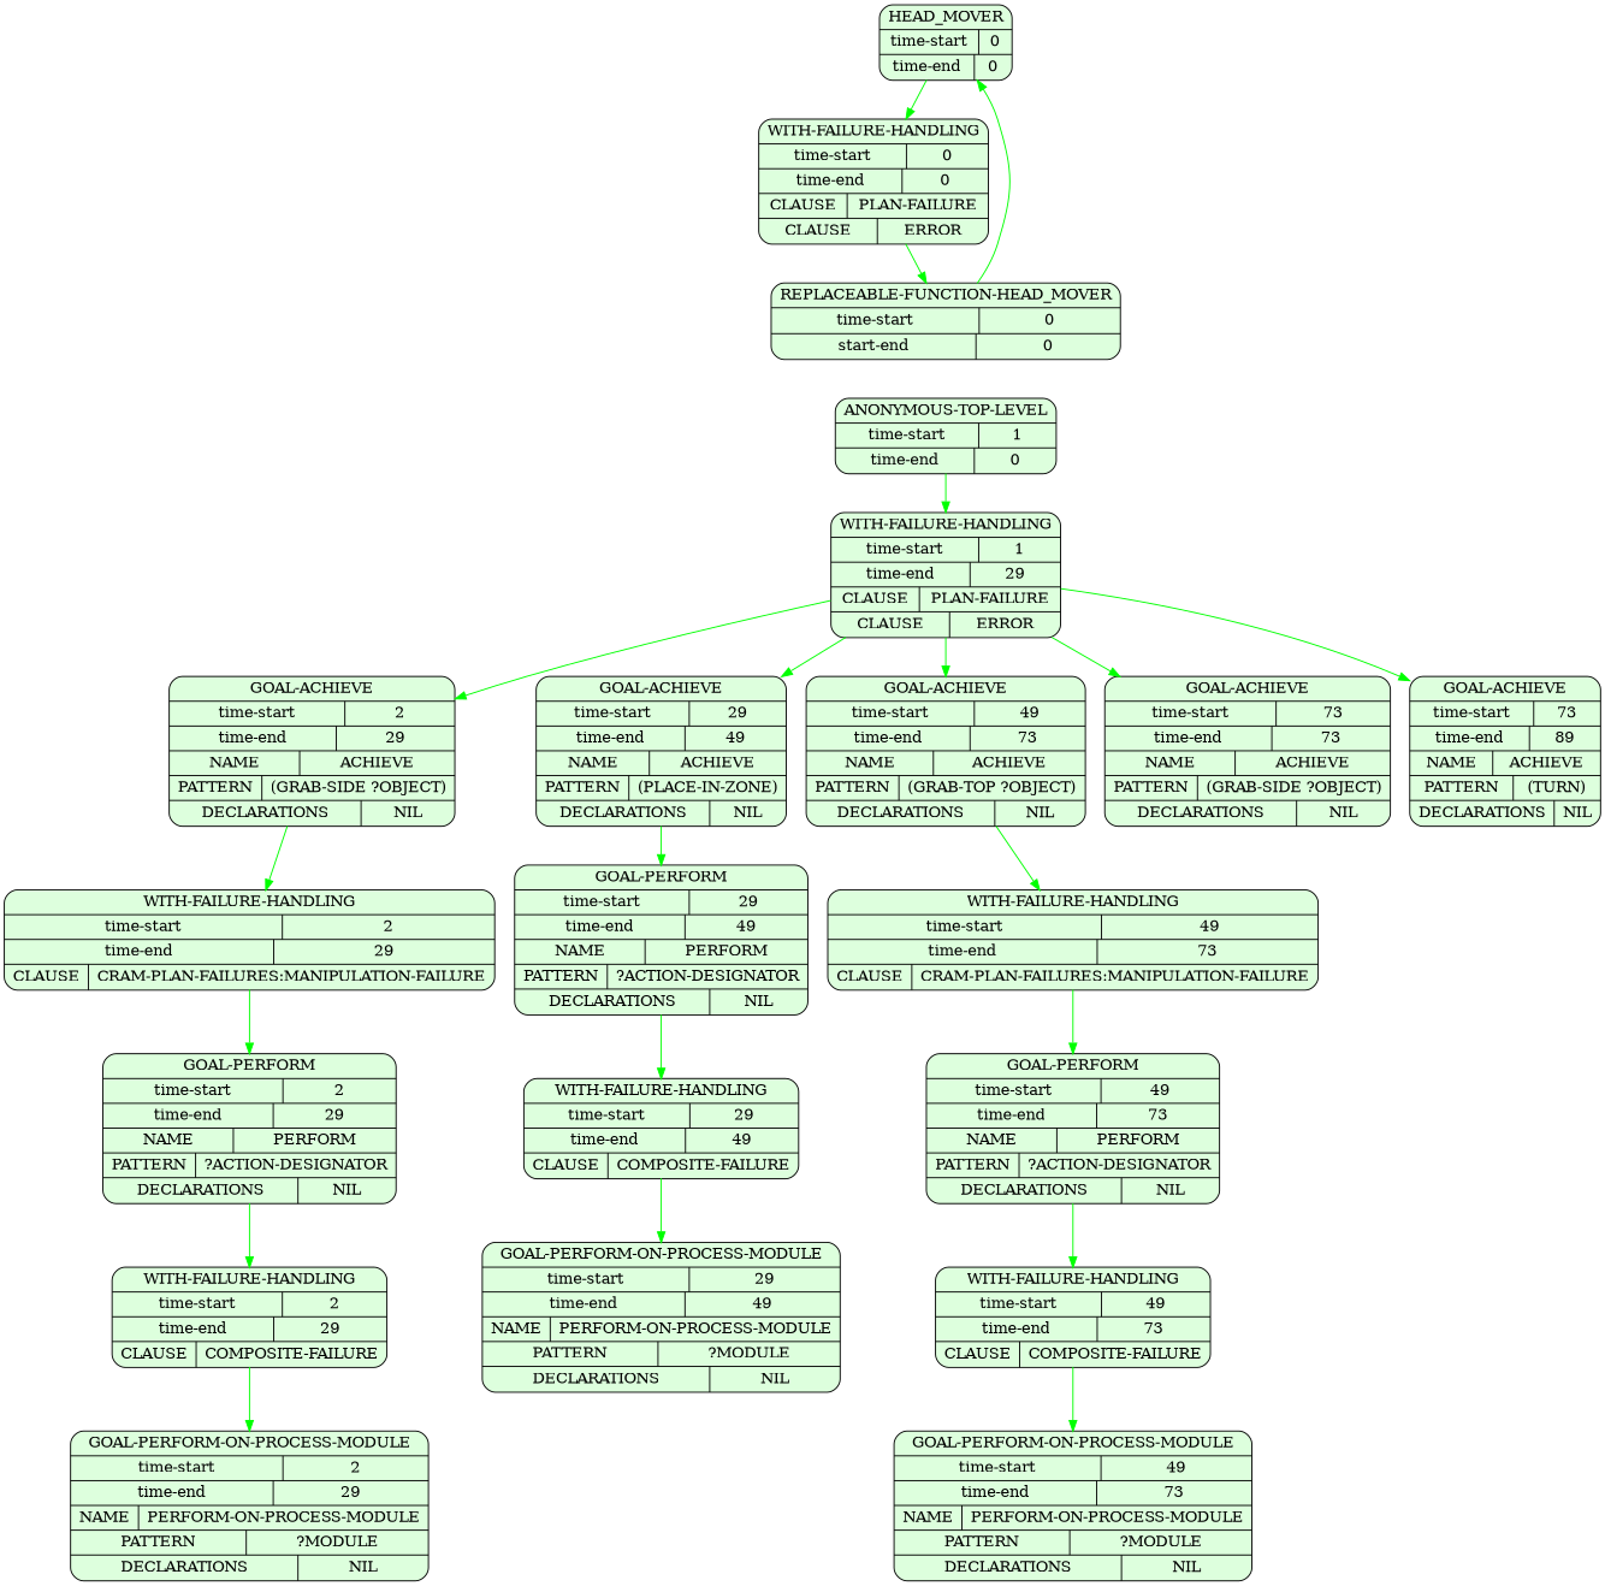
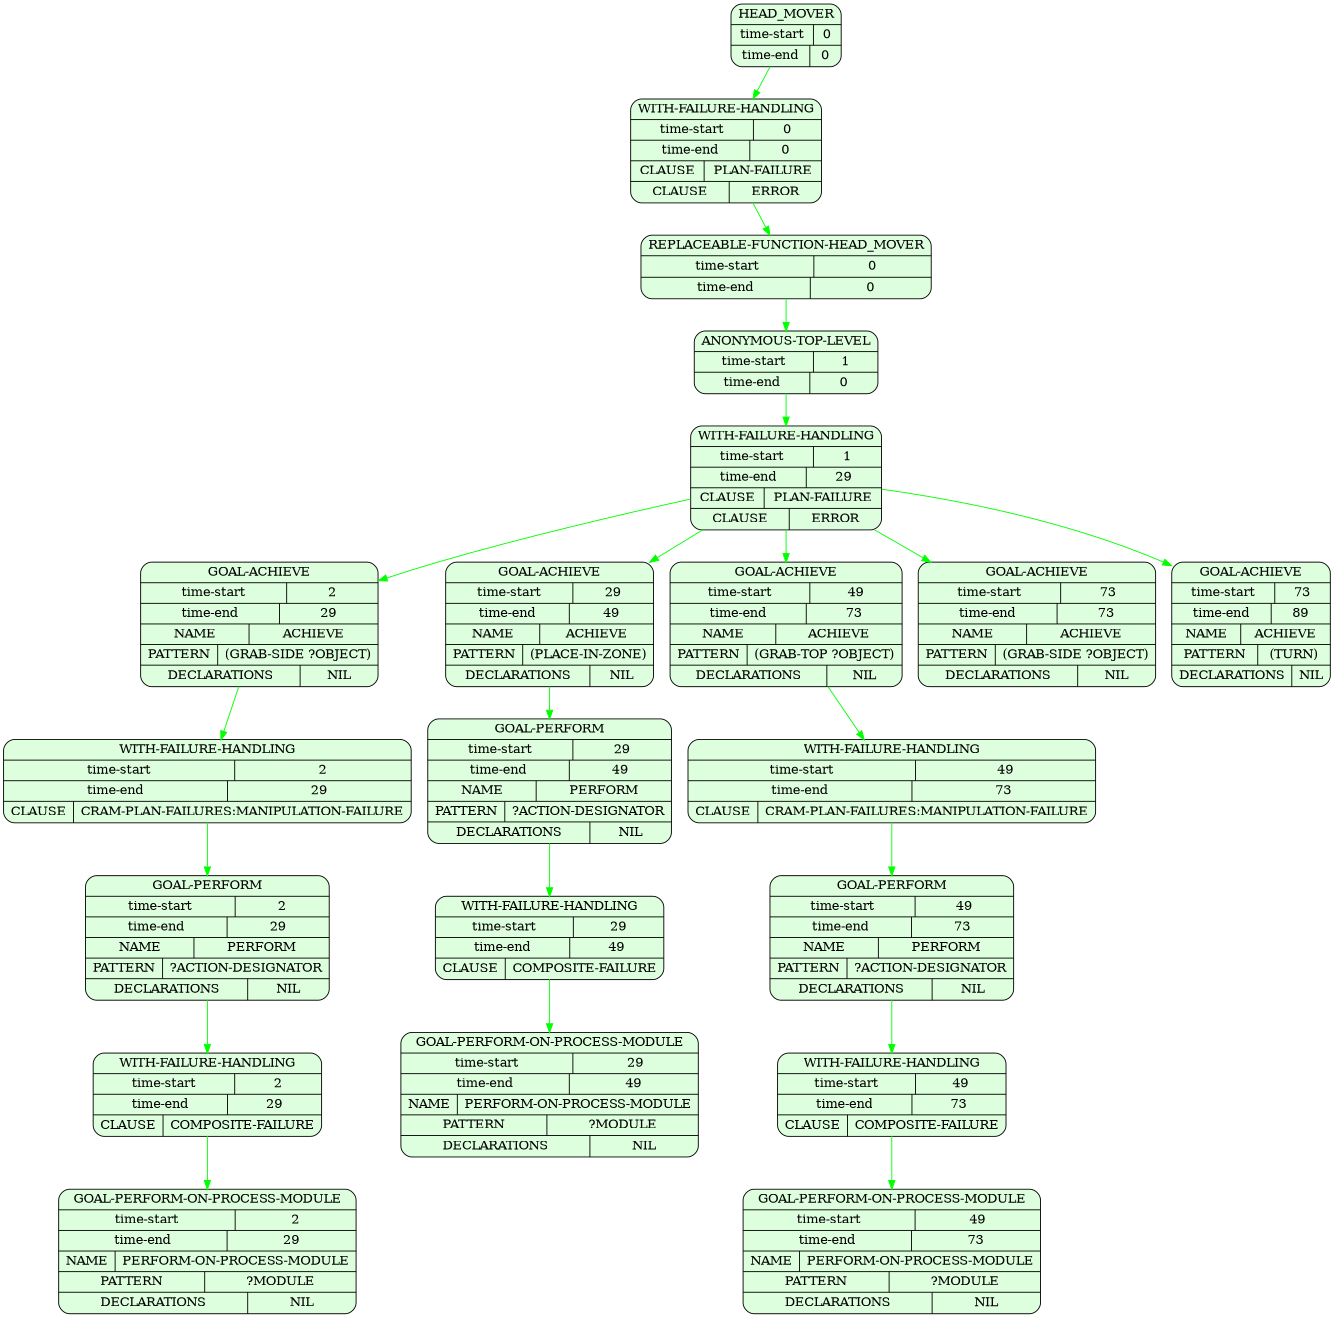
  digraph {
    node [fillcolor="#ddffdd" shape=Mrecord style=filled]
    edge [color=green]
    n1 [label="{HEAD_MOVER|{time-start | 0}|{time-end | 0}}"]
    n2 [label="{WITH-FAILURE-HANDLING|{time-start | 0}|{time-end | 0}|{CLAUSE | PLAN-FAILURE}|{CLAUSE | ERROR}}"]
-   n3 [label="{REPLACEABLE-FUNCTION-HEAD_MOVER|{time-start | 0}|{start-end | 0}}"]
+   n3 [label="{REPLACEABLE-FUNCTION-HEAD_MOVER|{time-start | 0}|{time-end | 0}}"]
    n4 [label="{ANONYMOUS-TOP-LEVEL|{time-start | 1}|{time-end | 0}}"]
    n5 [label="{WITH-FAILURE-HANDLING|{time-start | 1}|{time-end | 29}|{CLAUSE | PLAN-FAILURE}|{CLAUSE | ERROR}}"]
    n6 [label="{GOAL-ACHIEVE|{time-start | 2}|{time-end | 29}|{NAME | ACHIEVE}|{PATTERN | (GRAB-SIDE ?OBJECT)}|{DECLARATIONS | NIL}}"]
    n7 [label="{GOAL-ACHIEVE|{time-start | 29}|{time-end | 49}|{NAME | ACHIEVE}|{PATTERN | (PLACE-IN-ZONE)}|{DECLARATIONS | NIL}}"]
    n8 [label="{GOAL-ACHIEVE|{time-start | 49}|{time-end | 73}|{NAME | ACHIEVE}|{PATTERN | (GRAB-TOP ?OBJECT)}|{DECLARATIONS | NIL}}"]
    n9 [label="{GOAL-ACHIEVE|{time-start | 73}|{time-end | 73}|{NAME | ACHIEVE}|{PATTERN | (GRAB-SIDE ?OBJECT)}|{DECLARATIONS | NIL}}"]
    n10 [label="{GOAL-ACHIEVE|{time-start | 73}|{time-end | 89}|{NAME | ACHIEVE}|{PATTERN | (TURN)}|{DECLARATIONS | NIL}}"]
    n11 [label="{WITH-FAILURE-HANDLING|{time-start | 2}|{time-end | 29}|{CLAUSE | CRAM-PLAN-FAILURES:MANIPULATION-FAILURE}}"]
    n12 [label="{GOAL-PERFORM|{time-start | 29}|{time-end | 49}|{NAME | PERFORM}|{PATTERN | ?ACTION-DESIGNATOR}|{DECLARATIONS | NIL}}"]
    n13 [label="{WITH-FAILURE-HANDLING|{time-start | 49}|{time-end | 73}|{CLAUSE | CRAM-PLAN-FAILURES:MANIPULATION-FAILURE}}"]
    n14 [label="{GOAL-PERFORM|{time-start | 2}|{time-end | 29}|{NAME | PERFORM}|{PATTERN | ?ACTION-DESIGNATOR}|{DECLARATIONS | NIL}}"]
    n15 [label="{WITH-FAILURE-HANDLING|{time-start | 2}|{time-end | 29}|{CLAUSE | COMPOSITE-FAILURE}}"]
    n16 [label="{GOAL-PERFORM-ON-PROCESS-MODULE|{time-start | 2}|{time-end | 29}|{NAME | PERFORM-ON-PROCESS-MODULE}|{PATTERN | ?MODULE}|{DECLARATIONS | NIL}}"]
    n17 [label="{WITH-FAILURE-HANDLING|{time-start | 29}|{time-end | 49}|{CLAUSE | COMPOSITE-FAILURE}}"]
    n18 [label="{GOAL-PERFORM-ON-PROCESS-MODULE|{time-start | 29}|{time-end | 49}|{NAME | PERFORM-ON-PROCESS-MODULE}|{PATTERN | ?MODULE}|{DECLARATIONS | NIL}}"]
    n19 [label="{GOAL-PERFORM|{time-start | 49}|{time-end | 73}|{NAME | PERFORM}|{PATTERN | ?ACTION-DESIGNATOR}|{DECLARATIONS | NIL}}"]
    n20 [label="{WITH-FAILURE-HANDLING|{time-start | 49}|{time-end | 73}|{CLAUSE | COMPOSITE-FAILURE}}"]
    n21 [label="{GOAL-PERFORM-ON-PROCESS-MODULE|{time-start | 49}|{time-end | 73}|{NAME | PERFORM-ON-PROCESS-MODULE}|{PATTERN | ?MODULE}|{DECLARATIONS | NIL}}"]
    n1 -> n2
    n2 -> n3
-   n3 -> n1
+   n3 -> n4
    n4 -> n5
    n5 -> n6
    n5 -> n7
    n5 -> n8
    n5 -> n9
    n5 -> n10
    n6 -> n11
    n7 -> n12
    n8 -> n13
    n11 -> n14
    n12 -> n17
    n13 -> n19
    n14 -> n15
    n15 -> n16
    n17 -> n18
    n19 -> n20
    n20 -> n21
  }
